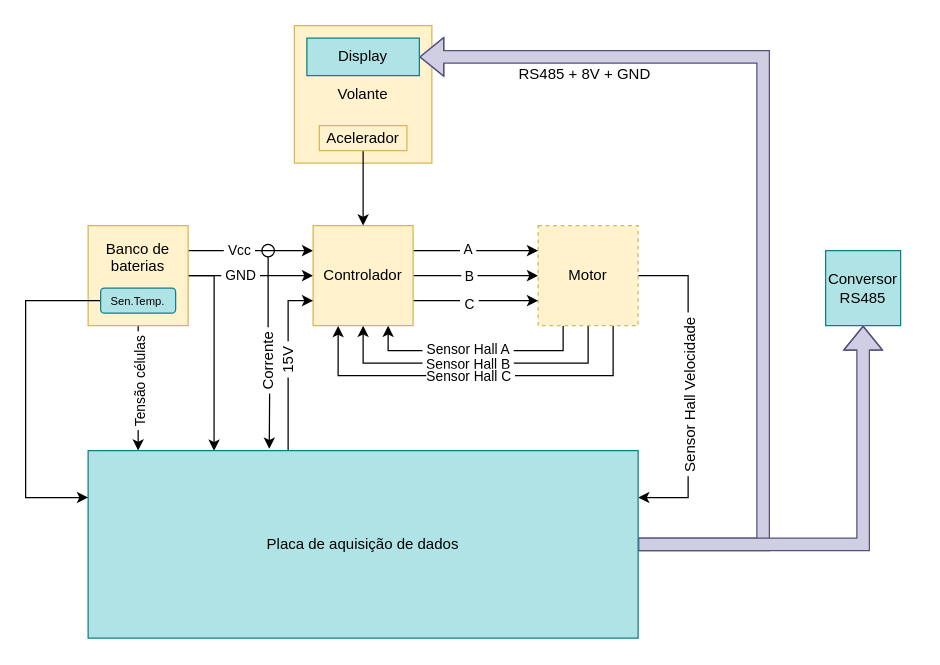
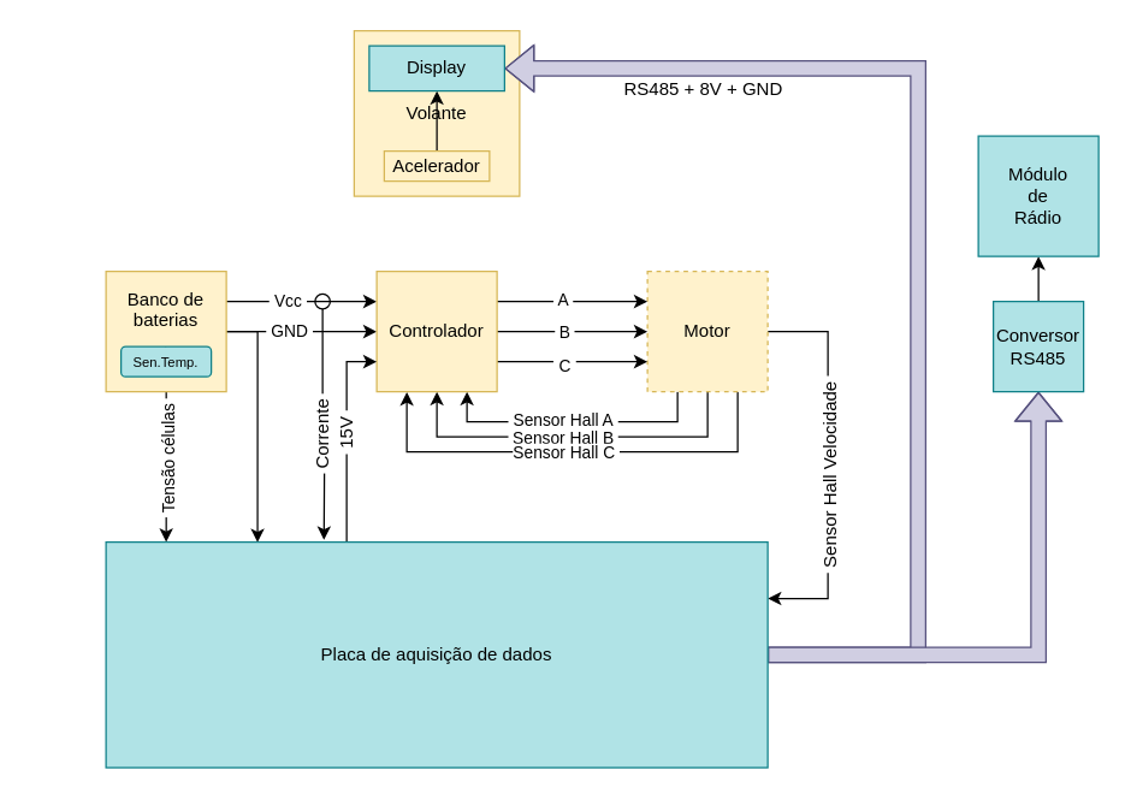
  <mxCell id="0" />
  <mxCell id="1" parent="0" />
  <mxCell id="2" style="edgeStyle=orthogonalEdgeStyle;rounded=0;orthogonalLoop=1;jettySize=auto;html=1;exitX=1;exitY=0.25;exitDx=0;exitDy=0;entryX=0;entryY=0.25;entryDx=0;entryDy=0;" edge="1" parent="1" source="9" target="25"><mxGeometry relative="1" as="geometry" /></mxCell>
  <mxCell id="3" value="&amp;nbsp;Vcc&amp;nbsp;" style="edgeLabel;html=1;align=center;verticalAlign=middle;resizable=0;points=[];" vertex="1" connectable="0" parent="2"><mxGeometry x="-0.203" y="1" relative="1" as="geometry"><mxPoint as="offset" /></mxGeometry></mxCell>
  <mxCell id="4" style="edgeStyle=orthogonalEdgeStyle;rounded=0;orthogonalLoop=1;jettySize=auto;html=1;exitX=1;exitY=0.5;exitDx=0;exitDy=0;entryX=0;entryY=0.5;entryDx=0;entryDy=0;" edge="1" parent="1" source="9" target="25"><mxGeometry relative="1" as="geometry" /></mxCell>
  <mxCell id="5" value="&amp;nbsp;GND&amp;nbsp;" style="edgeLabel;html=1;align=center;verticalAlign=middle;resizable=0;points=[];" vertex="1" connectable="0" parent="4"><mxGeometry x="-0.18" y="1" relative="1" as="geometry"><mxPoint as="offset" /></mxGeometry></mxCell>
  <mxCell id="6" style="edgeStyle=orthogonalEdgeStyle;rounded=0;orthogonalLoop=1;jettySize=auto;html=1;entryX=0.091;entryY=0;entryDx=0;entryDy=0;entryPerimeter=0;" edge="1" parent="1" source="9" target="34"><mxGeometry relative="1" as="geometry" /></mxCell>
  <mxCell id="7" value="&amp;nbsp;Tensão células&amp;nbsp;" style="edgeLabel;html=1;align=center;verticalAlign=middle;resizable=0;points=[];rotation=-90;" vertex="1" connectable="0" parent="6"><mxGeometry x="-0.218" y="1" relative="1" as="geometry"><mxPoint y="7" as="offset" /></mxGeometry></mxCell>
  <mxCell id="8" style="edgeStyle=orthogonalEdgeStyle;rounded=0;orthogonalLoop=1;jettySize=auto;html=1;exitX=1;exitY=0.5;exitDx=0;exitDy=0;entryX=0.229;entryY=0.001;entryDx=0;entryDy=0;entryPerimeter=0;fontSize=12;" edge="1" parent="1" source="9" target="34"><mxGeometry relative="1" as="geometry" /></mxCell>
  <mxCell id="9" value="Banco de baterias&lt;br&gt;.&lt;br&gt;." style="whiteSpace=wrap;html=1;aspect=fixed;fillColor=#fff2cc;strokeColor=#d6b656;" vertex="1" parent="1"><mxGeometry x="70" y="180" width="80" height="80" as="geometry" /></mxCell>
  <mxCell id="10" style="edgeStyle=orthogonalEdgeStyle;rounded=0;orthogonalLoop=1;jettySize=auto;html=1;exitX=0.25;exitY=1;exitDx=0;exitDy=0;entryX=0.75;entryY=1;entryDx=0;entryDy=0;" edge="1" parent="1" source="18" target="25"><mxGeometry relative="1" as="geometry" /></mxCell>
  <mxCell id="11" value="&amp;nbsp;Sensor Hall A&amp;nbsp;" style="edgeLabel;html=1;align=center;verticalAlign=middle;resizable=0;points=[];" vertex="1" connectable="0" parent="10"><mxGeometry x="0.078" y="-2" relative="1" as="geometry"><mxPoint as="offset" /></mxGeometry></mxCell>
  <mxCell id="12" style="edgeStyle=orthogonalEdgeStyle;rounded=0;orthogonalLoop=1;jettySize=auto;html=1;exitX=0.5;exitY=1;exitDx=0;exitDy=0;entryX=0.5;entryY=1;entryDx=0;entryDy=0;" edge="1" parent="1" source="18" target="25"><mxGeometry relative="1" as="geometry"><Array as="points"><mxPoint x="470" y="290" /><mxPoint x="290" y="290" /></Array></mxGeometry></mxCell>
  <mxCell id="13" value="&amp;nbsp;Sensor Hall B&amp;nbsp;" style="edgeLabel;html=1;align=center;verticalAlign=middle;resizable=0;points=[];" vertex="1" connectable="0" parent="12"><mxGeometry x="0.047" relative="1" as="geometry"><mxPoint x="-1" as="offset" /></mxGeometry></mxCell>
  <mxCell id="14" style="edgeStyle=orthogonalEdgeStyle;rounded=0;orthogonalLoop=1;jettySize=auto;html=1;exitX=0.75;exitY=1;exitDx=0;exitDy=0;" edge="1" parent="1" source="18"><mxGeometry relative="1" as="geometry"><mxPoint x="270" y="260.238" as="targetPoint" /><Array as="points"><mxPoint x="490" y="300" /><mxPoint x="270" y="300" /></Array></mxGeometry></mxCell>
  <mxCell id="15" value="Sensor Hall C&amp;nbsp;" style="edgeLabel;html=1;align=center;verticalAlign=middle;resizable=0;points=[];" vertex="1" connectable="0" parent="14"><mxGeometry x="0.038" relative="1" as="geometry"><mxPoint x="1" as="offset" /></mxGeometry></mxCell>
  <mxCell id="16" style="edgeStyle=orthogonalEdgeStyle;rounded=0;orthogonalLoop=1;jettySize=auto;html=1;exitX=1;exitY=0.5;exitDx=0;exitDy=0;entryX=1;entryY=0.25;entryDx=0;entryDy=0;fontSize=12;" edge="1" parent="1" source="18" target="34"><mxGeometry relative="1" as="geometry"><Array as="points"><mxPoint x="550" y="220" /><mxPoint x="550" y="398" /><mxPoint x="510" y="398" /></Array></mxGeometry></mxCell>
  <mxCell id="17" value="&amp;nbsp;Sensor Hall Velocidade&amp;nbsp;" style="edgeLabel;html=1;align=center;verticalAlign=middle;resizable=0;points=[];fontSize=12;rotation=-90;" vertex="1" connectable="0" parent="16"><mxGeometry x="-0.157" y="1" relative="1" as="geometry"><mxPoint y="28" as="offset" /></mxGeometry></mxCell>
  <mxCell id="18" value="Motor" style="whiteSpace=wrap;html=1;aspect=fixed;fillColor=#fff2cc;strokeColor=#d6b656;dashed=1;" vertex="1" parent="1"><mxGeometry x="430" y="180" width="80" height="80" as="geometry" /></mxCell>
  <mxCell id="19" style="edgeStyle=orthogonalEdgeStyle;rounded=0;orthogonalLoop=1;jettySize=auto;html=1;exitX=1;exitY=0.25;exitDx=0;exitDy=0;entryX=0;entryY=0.25;entryDx=0;entryDy=0;" edge="1" parent="1" source="25" target="18"><mxGeometry relative="1" as="geometry" /></mxCell>
  <mxCell id="20" value="&amp;nbsp;A&amp;nbsp;" style="edgeLabel;html=1;align=center;verticalAlign=middle;resizable=0;points=[];" vertex="1" connectable="0" parent="19"><mxGeometry x="-0.146" y="2" relative="1" as="geometry"><mxPoint as="offset" /></mxGeometry></mxCell>
  <mxCell id="21" style="edgeStyle=orthogonalEdgeStyle;rounded=0;orthogonalLoop=1;jettySize=auto;html=1;exitX=1;exitY=0.5;exitDx=0;exitDy=0;entryX=0;entryY=0.5;entryDx=0;entryDy=0;" edge="1" parent="1" source="25" target="18"><mxGeometry relative="1" as="geometry" /></mxCell>
  <mxCell id="22" value="&amp;nbsp;B&amp;nbsp;" style="edgeLabel;html=1;align=center;verticalAlign=middle;resizable=0;points=[];" vertex="1" connectable="0" parent="21"><mxGeometry x="-0.123" relative="1" as="geometry"><mxPoint as="offset" /></mxGeometry></mxCell>
  <mxCell id="23" style="edgeStyle=orthogonalEdgeStyle;rounded=0;orthogonalLoop=1;jettySize=auto;html=1;exitX=1;exitY=0.75;exitDx=0;exitDy=0;entryX=0;entryY=0.75;entryDx=0;entryDy=0;" edge="1" parent="1" source="25" target="18"><mxGeometry relative="1" as="geometry" /></mxCell>
  <mxCell id="24" value="&amp;nbsp;C&amp;nbsp;" style="edgeLabel;html=1;align=center;verticalAlign=middle;resizable=0;points=[];" vertex="1" connectable="0" parent="23"><mxGeometry x="-0.18" y="-2" relative="1" as="geometry"><mxPoint x="3" as="offset" /></mxGeometry></mxCell>
  <mxCell id="25" value="Controlador" style="whiteSpace=wrap;html=1;aspect=fixed;fillColor=#fff2cc;strokeColor=#d6b656;" vertex="1" parent="1"><mxGeometry x="250" y="180" width="80" height="80" as="geometry" /></mxCell>
  <mxCell id="26" value="Volante" style="whiteSpace=wrap;html=1;aspect=fixed;fillColor=#fff2cc;strokeColor=#d6b656;" vertex="1" parent="1"><mxGeometry x="235" y="20" width="110" height="110" as="geometry" /></mxCell>
- <mxCell id="27" style="edgeStyle=orthogonalEdgeStyle;rounded=0;orthogonalLoop=1;jettySize=auto;html=1;entryX=0.5;entryY=0;entryDx=0;entryDy=0;" edge="1" parent="1" source="28" target="25"><mxGeometry relative="1" as="geometry" /></mxCell>
+ <mxCell id="27" style="edgeStyle=orthogonalEdgeStyle;rounded=0;orthogonalLoop=1;jettySize=auto;html=1;" edge="1" parent="1" source="28" target="40"><mxGeometry relative="1" as="geometry" /></mxCell>
  <mxCell id="28" value="Acelerador" style="rounded=0;whiteSpace=wrap;html=1;fillColor=#fff2cc;strokeColor=#d6b656;" vertex="1" parent="1"><mxGeometry x="255" y="100" width="70" height="20" as="geometry" /></mxCell>
  <mxCell id="29" style="edgeStyle=orthogonalEdgeStyle;rounded=0;orthogonalLoop=1;jettySize=auto;html=1;exitX=0.5;exitY=0;exitDx=0;exitDy=0;entryX=0;entryY=0.75;entryDx=0;entryDy=0;fontSize=12;" edge="1" parent="1" source="34" target="25"><mxGeometry relative="1" as="geometry"><Array as="points"><mxPoint x="230" y="360" /><mxPoint x="230" y="240" /></Array></mxGeometry></mxCell>
  <mxCell id="30" value="&amp;nbsp;15V&amp;nbsp;" style="edgeLabel;html=1;align=center;verticalAlign=middle;resizable=0;points=[];fontSize=12;rotation=-90;" vertex="1" connectable="0" parent="29"><mxGeometry x="0.063" y="1" relative="1" as="geometry"><mxPoint y="-25" as="offset" /></mxGeometry></mxCell>
  <mxCell id="31" style="edgeStyle=orthogonalEdgeStyle;shape=flexArrow;rounded=0;orthogonalLoop=1;jettySize=auto;html=1;entryX=1;entryY=0.5;entryDx=0;entryDy=0;fontSize=12;fillColor=#d0cee2;strokeColor=#56517e;" edge="1" parent="1"><mxGeometry relative="1" as="geometry"><mxPoint x="510" y="435" as="sourcePoint" /><mxPoint x="335" y="45" as="targetPoint" /><Array as="points"><mxPoint x="610" y="435" /><mxPoint x="610" y="45" /></Array></mxGeometry></mxCell>
  <mxCell id="32" value="&amp;nbsp;RS485 + 8V + GND&amp;nbsp;" style="edgeLabel;html=1;align=center;verticalAlign=middle;resizable=0;points=[];fontSize=12;" vertex="1" connectable="0" parent="31"><mxGeometry x="0.468" y="1" relative="1" as="geometry"><mxPoint x="-72" y="12" as="offset" /></mxGeometry></mxCell>
  <mxCell id="33" style="edgeStyle=orthogonalEdgeStyle;shape=flexArrow;rounded=0;orthogonalLoop=1;jettySize=auto;html=1;entryX=0.5;entryY=1;entryDx=0;entryDy=0;fontSize=12;fillColor=#d0cee2;strokeColor=#56517e;" edge="1" parent="1" source="34" target="42"><mxGeometry relative="1" as="geometry" /></mxCell>
  <mxCell id="34" value="Placa de aquisição de dados" style="rounded=0;whiteSpace=wrap;html=1;fillColor=#b0e3e6;strokeColor=#0e8088;" vertex="1" parent="1"><mxGeometry x="70" y="360" width="440" height="150" as="geometry" /></mxCell>
- <mxCell id="35" style="edgeStyle=orthogonalEdgeStyle;rounded=0;orthogonalLoop=1;jettySize=auto;html=1;entryX=0;entryY=0.25;entryDx=0;entryDy=0;fontSize=9;" edge="1" parent="1" source="36" target="34"><mxGeometry relative="1" as="geometry"><Array as="points"><mxPoint x="20" y="240" /><mxPoint x="20" y="398" /></Array></mxGeometry></mxCell>
  <mxCell id="36" value="&lt;font style=&quot;font-size: 9px&quot;&gt;Sen.Temp.&lt;/font&gt;" style="rounded=1;whiteSpace=wrap;html=1;fillColor=#b0e3e6;strokeColor=#0e8088;" vertex="1" parent="1"><mxGeometry x="80" y="230" width="60" height="20" as="geometry" /></mxCell>
  <mxCell id="37" style="edgeStyle=orthogonalEdgeStyle;rounded=0;orthogonalLoop=1;jettySize=auto;html=1;entryX=0.343;entryY=-0.01;entryDx=0;entryDy=0;entryPerimeter=0;fontSize=9;" edge="1" parent="1" source="39"><mxGeometry relative="1" as="geometry"><mxPoint x="214.92" y="358.5" as="targetPoint" /></mxGeometry></mxCell>
  <mxCell id="38" value="&amp;nbsp;Corrente&amp;nbsp;" style="edgeLabel;html=1;align=center;verticalAlign=middle;resizable=0;points=[];fontSize=12;rotation=-90;" vertex="1" connectable="0" parent="37"><mxGeometry x="0.309" y="-1" relative="1" as="geometry"><mxPoint y="-15" as="offset" /></mxGeometry></mxCell>
  <mxCell id="39" value="" style="ellipse;whiteSpace=wrap;html=1;fontSize=9;fillColor=none;" vertex="1" parent="1"><mxGeometry x="209" y="195" width="10" height="10" as="geometry" /></mxCell>
  <mxCell id="40" value="Display" style="rounded=0;whiteSpace=wrap;html=1;fontSize=12;fillColor=#b0e3e6;strokeColor=#0e8088;" vertex="1" parent="1"><mxGeometry x="245" y="30" width="90" height="30" as="geometry" /></mxCell>
+ <mxCell id="41" style="edgeStyle=orthogonalEdgeStyle;rounded=0;orthogonalLoop=1;jettySize=auto;html=1;fontSize=12;fillColor=default;" edge="1" parent="1" source="42" target="43"><mxGeometry relative="1" as="geometry" /></mxCell>
  <mxCell id="42" value="Conversor&lt;br&gt;RS485" style="whiteSpace=wrap;html=1;aspect=fixed;fontSize=12;fillColor=#b0e3e6;strokeColor=#0e8088;" vertex="1" parent="1"><mxGeometry x="660" y="200" width="60" height="60" as="geometry" /></mxCell>
+ <mxCell id="43" value="Módulo&lt;br&gt;de&lt;br&gt;Rádio" style="whiteSpace=wrap;html=1;aspect=fixed;fontSize=12;fillColor=#b0e3e6;strokeColor=#0e8088;" vertex="1" parent="1"><mxGeometry x="650" y="90" width="80" height="80" as="geometry" /></mxCell>
